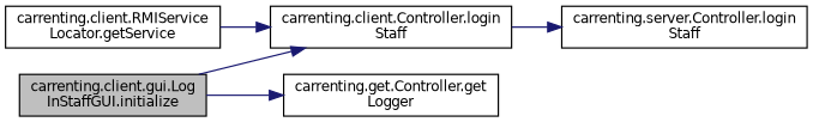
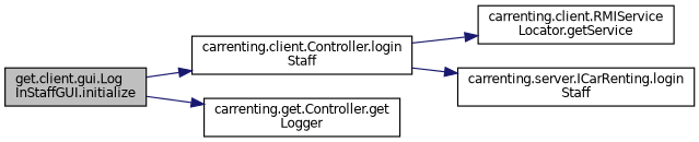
  digraph {
    rankdir=LR
    node [color=black fillcolor=white fontname=Helvetica fontsize=10 shape=record style=filled]
    edge [color=midnightblue fontname=Helvetica fontsize=10 labelfontname=Helvetica labelfontsize=10 style=solid]
-   n1 [fillcolor=grey75 fontcolor=black height=0.2 label="carrenting.client.gui.Log\lInStaffGUI.initialize" width=0.4]
+   n1 [fillcolor=grey75 fontcolor=black height=0.2 label="get.client.gui.Log\lInStaffGUI.initialize" width=0.4]
    n2 [height=0.2 label="carrenting.client.Controller.login\lStaff" width=0.4]
    n3 [height=0.2 label="carrenting.get.Controller.get\lLogger" width=0.4]
    n4 [height=0.2 label="carrenting.client.RMIService\lLocator.getService" width=0.4]
-   n5 [height=0.2 label="carrenting.server.Controller.login\lStaff" width=0.4]
+   n5 [height=0.2 label="carrenting.server.ICarRenting.login\lStaff" width=0.4]
    n1 -> n2
    n1 -> n3
-   n4 -> n2
+   n2 -> n4
    n2 -> n5
  }
